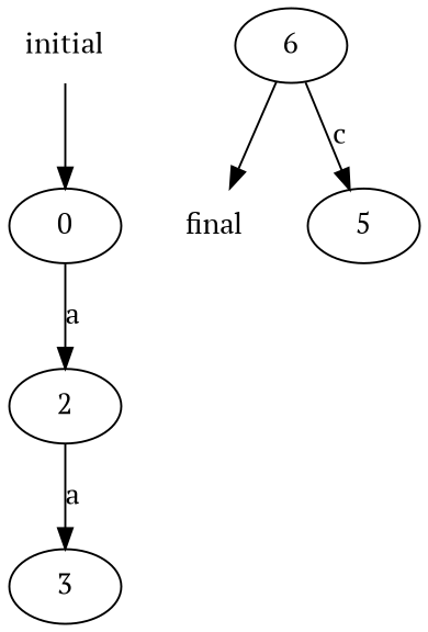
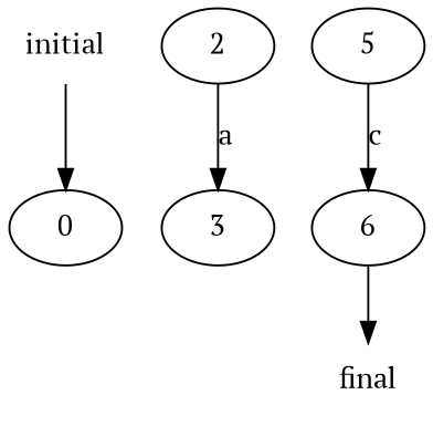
  digraph {
    fontname="PT Serif"
    node [fontname="PT Serif"]
    edge [fontname="PT Serif"]
    initial [shape=none]
    0
    2
    final [shape=none]
    3
    5
    6
    initial -> 0
-   0 -> 2 [label=a]
    2 -> 3 [label=a]
-   6 -> 5 [label=c]
+   5 -> 6 [label=c]
    6 -> final
  }
